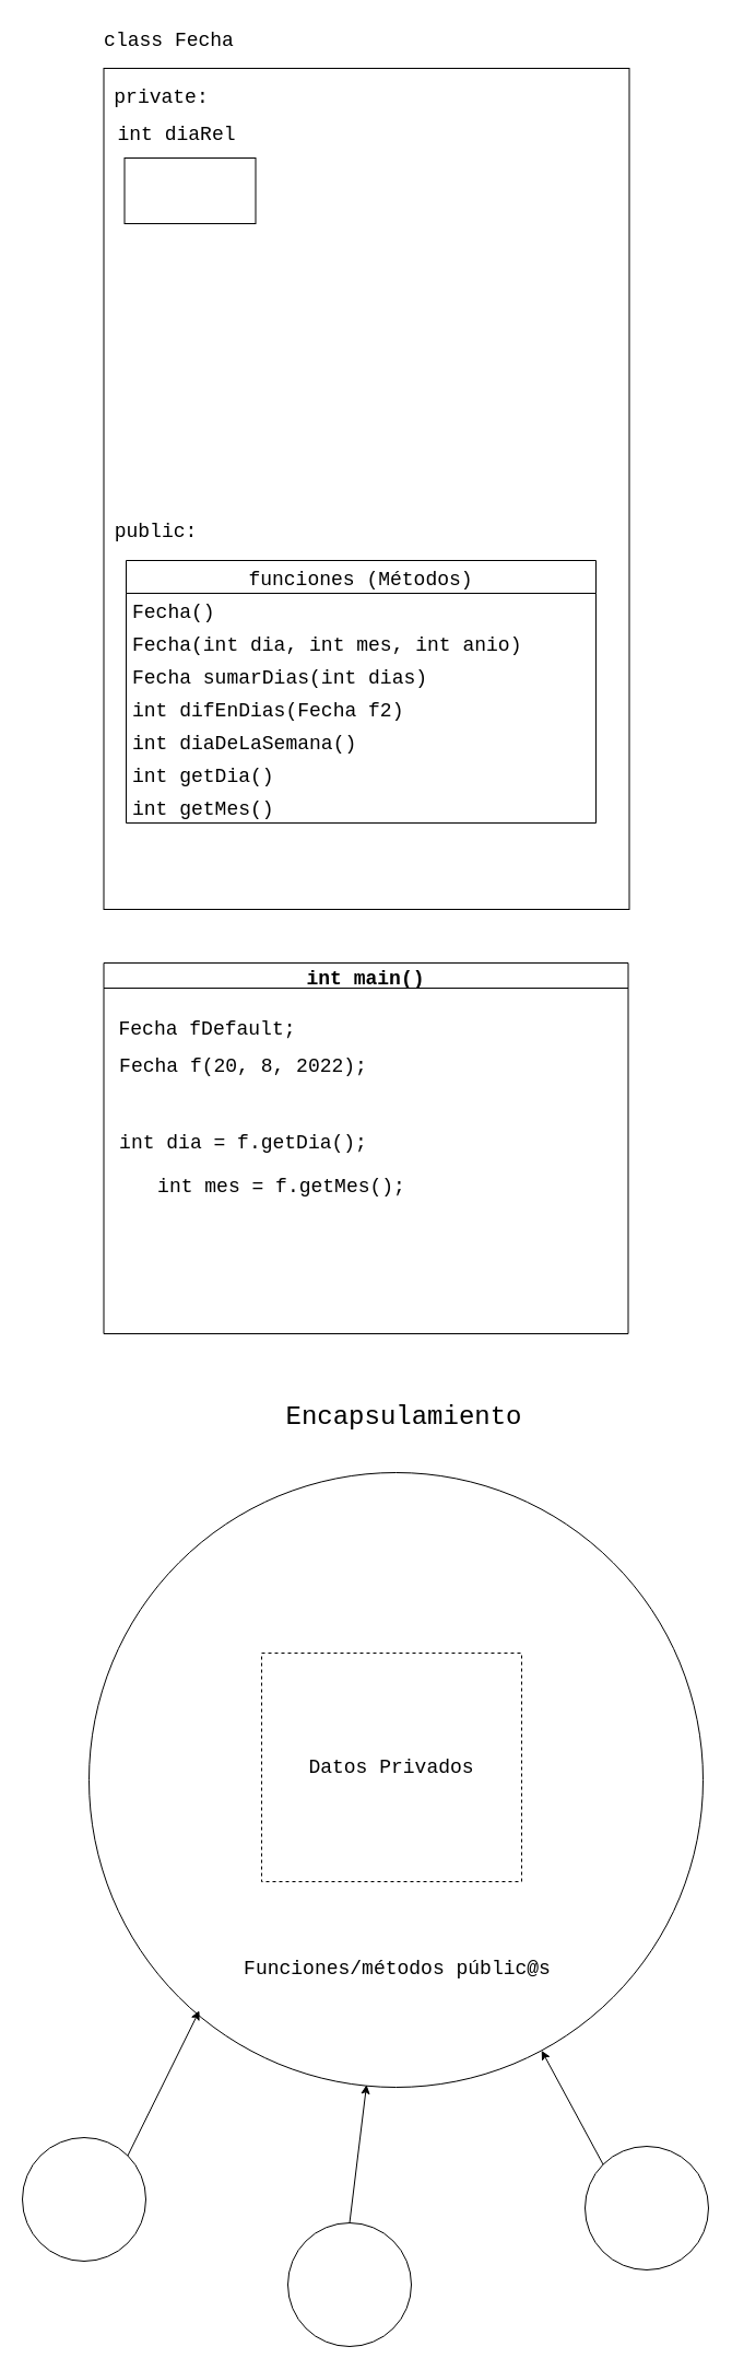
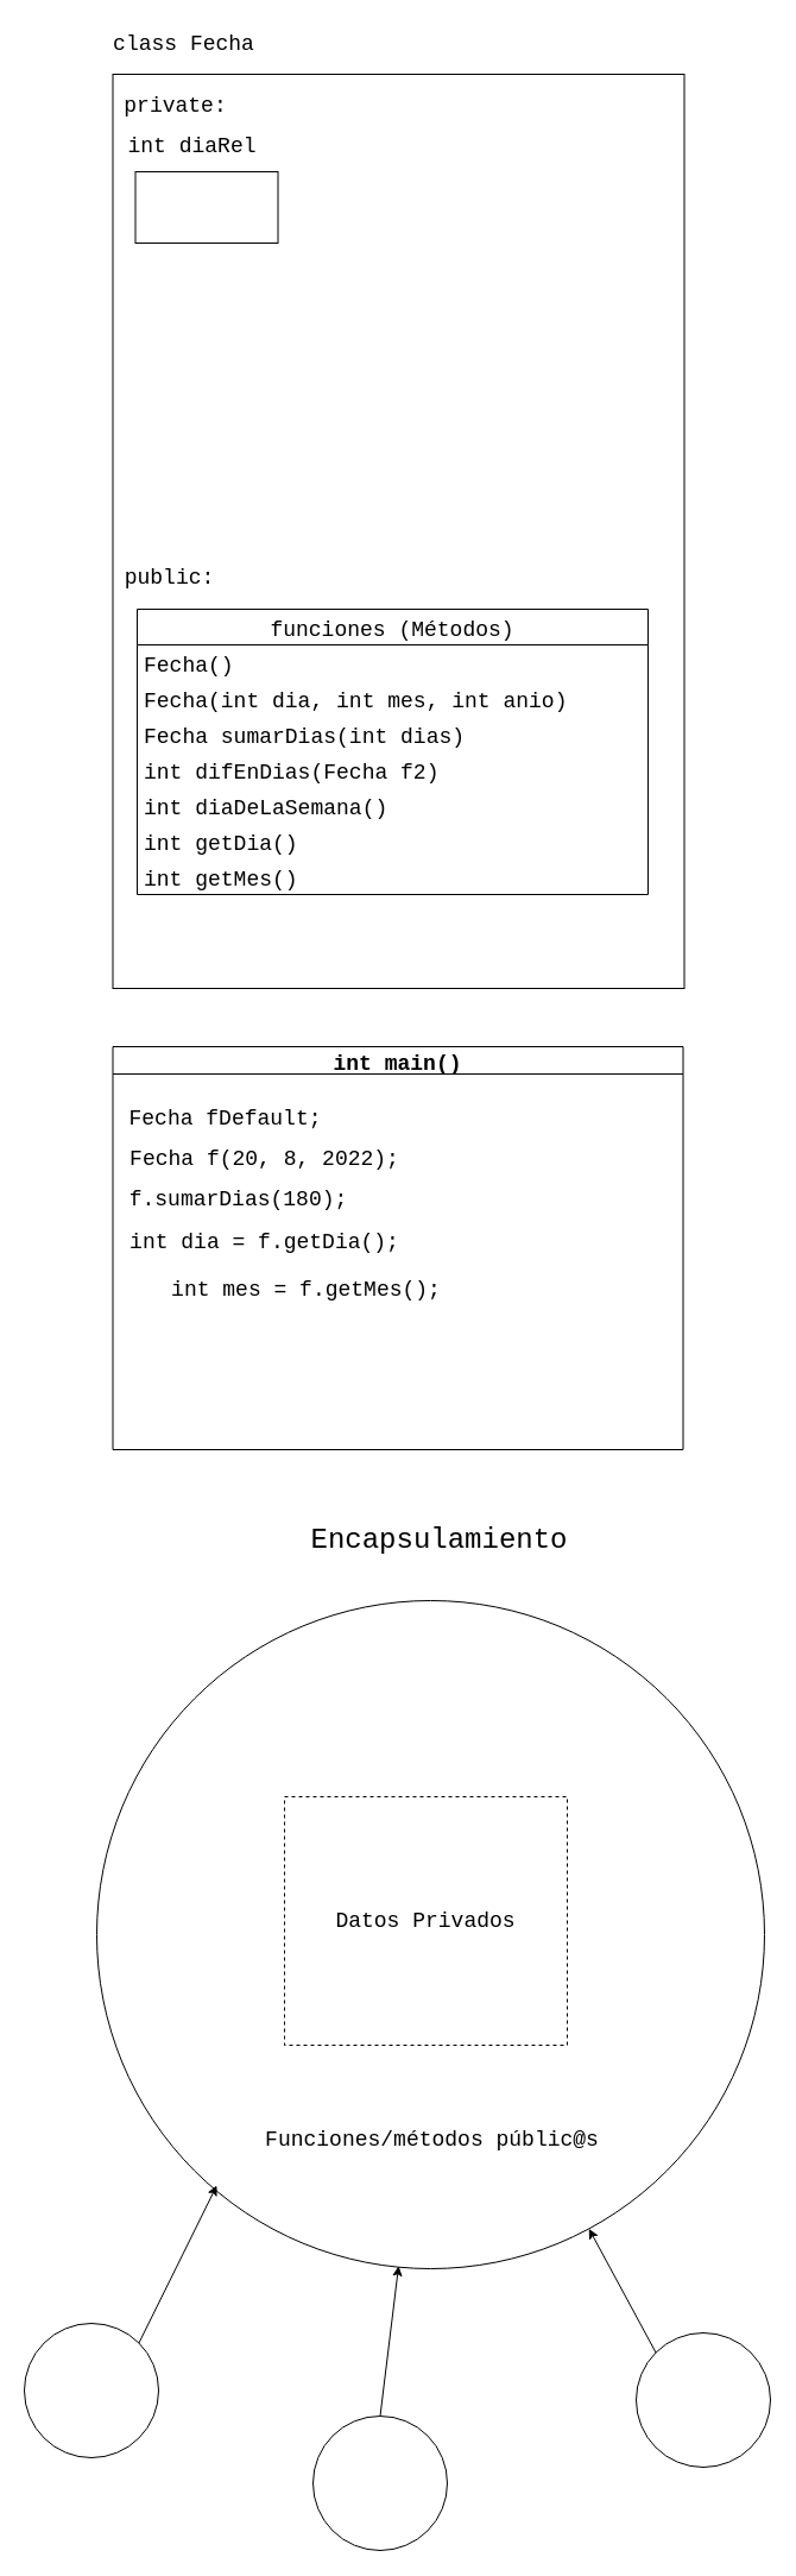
  <mxCell id="0" />
  <mxCell id="1" parent="0" />
  <mxCell id="2" value="" style="rounded=0;whiteSpace=wrap;html=1;" vertex="1" parent="1"><mxGeometry x="94.5" y="62" width="481" height="769" as="geometry" /></mxCell>
  <mxCell id="3" value="" style="rounded=0;whiteSpace=wrap;html=1;" vertex="1" parent="1"><mxGeometry x="113.5" y="144" width="120" height="60" as="geometry" /></mxCell>
  <mxCell id="4" value="int diaRel" style="text;html=1;align=center;verticalAlign=middle;resizable=0;points=[];autosize=1;strokeColor=none;fillColor=none;fontFamily=Courier New;fontSize=18;" vertex="1" parent="1"><mxGeometry x="97.5" y="106" width="126" height="34" as="geometry" /></mxCell>
  <mxCell id="5" value="class Fecha" style="text;html=1;align=center;verticalAlign=middle;resizable=0;points=[];autosize=1;strokeColor=none;fillColor=none;fontSize=18;fontFamily=Courier New;" vertex="1" parent="1"><mxGeometry x="85" y="20" width="137" height="34" as="geometry" /></mxCell>
  <mxCell id="6" value="funciones (Métodos)" style="swimlane;fontStyle=0;childLayout=stackLayout;horizontal=1;startSize=30;horizontalStack=0;resizeParent=1;resizeParentMax=0;resizeLast=0;collapsible=1;marginBottom=0;fontFamily=Courier New;fontSize=18;" vertex="1" parent="1"><mxGeometry x="115" y="512" width="430" height="240" as="geometry" /></mxCell>
  <mxCell id="7" value="Fecha()" style="text;strokeColor=none;fillColor=none;align=left;verticalAlign=middle;spacingLeft=4;spacingRight=4;overflow=hidden;points=[[0,0.5],[1,0.5]];portConstraint=eastwest;rotatable=0;fontFamily=Courier New;fontSize=18;" vertex="1" parent="6"><mxGeometry y="30" width="430" height="30" as="geometry" /></mxCell>
  <mxCell id="8" value="Fecha(int dia, int mes, int anio)" style="text;strokeColor=none;fillColor=none;align=left;verticalAlign=middle;spacingLeft=4;spacingRight=4;overflow=hidden;points=[[0,0.5],[1,0.5]];portConstraint=eastwest;rotatable=0;fontFamily=Courier New;fontSize=18;" vertex="1" parent="6"><mxGeometry y="60" width="430" height="30" as="geometry" /></mxCell>
  <mxCell id="9" value="Fecha sumarDias(int dias)" style="text;strokeColor=none;fillColor=none;align=left;verticalAlign=middle;spacingLeft=4;spacingRight=4;overflow=hidden;points=[[0,0.5],[1,0.5]];portConstraint=eastwest;rotatable=0;fontFamily=Courier New;fontSize=18;" vertex="1" parent="6"><mxGeometry y="90" width="430" height="30" as="geometry" /></mxCell>
  <mxCell id="10" value="int difEnDias(Fecha f2)" style="text;strokeColor=none;fillColor=none;align=left;verticalAlign=middle;spacingLeft=4;spacingRight=4;overflow=hidden;points=[[0,0.5],[1,0.5]];portConstraint=eastwest;rotatable=0;fontFamily=Courier New;fontSize=18;" vertex="1" parent="6"><mxGeometry y="120" width="430" height="30" as="geometry" /></mxCell>
  <mxCell id="11" value="int diaDeLaSemana()" style="text;strokeColor=none;fillColor=none;align=left;verticalAlign=middle;spacingLeft=4;spacingRight=4;overflow=hidden;points=[[0,0.5],[1,0.5]];portConstraint=eastwest;rotatable=0;fontFamily=Courier New;fontSize=18;" vertex="1" parent="6"><mxGeometry y="150" width="430" height="30" as="geometry" /></mxCell>
  <mxCell id="12" value="int getDia()" style="text;strokeColor=none;fillColor=none;align=left;verticalAlign=middle;spacingLeft=4;spacingRight=4;overflow=hidden;points=[[0,0.5],[1,0.5]];portConstraint=eastwest;rotatable=0;fontFamily=Courier New;fontSize=18;" vertex="1" parent="6"><mxGeometry y="180" width="430" height="30" as="geometry" /></mxCell>
  <mxCell id="13" value="int getMes()" style="text;strokeColor=none;fillColor=none;align=left;verticalAlign=middle;spacingLeft=4;spacingRight=4;overflow=hidden;points=[[0,0.5],[1,0.5]];portConstraint=eastwest;rotatable=0;fontFamily=Courier New;fontSize=18;" vertex="1" parent="6"><mxGeometry y="210" width="430" height="30" as="geometry" /></mxCell>
  <mxCell id="14" value="int main()" style="swimlane;fontFamily=Courier New;fontSize=18;" vertex="1" parent="1"><mxGeometry x="94.5" y="880" width="480" height="339" as="geometry" /></mxCell>
  <mxCell id="15" value="Fecha f(20, 8, 2022);" style="text;html=1;align=center;verticalAlign=middle;resizable=0;points=[];autosize=1;strokeColor=none;fillColor=none;fontSize=18;fontFamily=Courier New;" vertex="1" parent="14"><mxGeometry x="4.5" y="78" width="245" height="34" as="geometry" /></mxCell>
+ <mxCell id="16" value="f.sumarDias(180);" style="text;html=1;align=center;verticalAlign=middle;resizable=0;points=[];autosize=1;strokeColor=none;fillColor=none;fontSize=18;fontFamily=Courier New;" vertex="1" parent="14"><mxGeometry x="4.5" y="112" width="202" height="34" as="geometry" /></mxCell>
  <mxCell id="17" value="int dia = f.getDia();" style="text;html=1;align=center;verticalAlign=middle;resizable=0;points=[];autosize=1;strokeColor=none;fillColor=none;fontSize=18;fontFamily=Courier New;" vertex="1" parent="14"><mxGeometry x="4.5" y="148" width="245" height="34" as="geometry" /></mxCell>
  <mxCell id="18" value="int mes = f.getMes();" style="text;html=1;align=center;verticalAlign=middle;resizable=0;points=[];autosize=1;strokeColor=none;fillColor=none;fontSize=18;fontFamily=Courier New;" vertex="1" parent="14"><mxGeometry x="39.5" y="188" width="245" height="34" as="geometry" /></mxCell>
  <mxCell id="19" value="Fecha fDefault;" style="text;html=1;align=center;verticalAlign=middle;resizable=0;points=[];autosize=1;strokeColor=none;fillColor=none;fontSize=18;fontFamily=Courier New;" vertex="1" parent="14"><mxGeometry x="4.5" y="44" width="180" height="34" as="geometry" /></mxCell>
  <mxCell id="20" value="private:" style="text;html=1;align=center;verticalAlign=middle;resizable=0;points=[];autosize=1;strokeColor=none;fillColor=none;fontSize=18;fontFamily=Courier New;" vertex="1" parent="1"><mxGeometry x="94.5" y="72" width="104" height="34" as="geometry" /></mxCell>
  <mxCell id="21" value="public:" style="text;html=1;align=center;verticalAlign=middle;resizable=0;points=[];autosize=1;strokeColor=none;fillColor=none;fontSize=18;fontFamily=Courier New;" vertex="1" parent="1"><mxGeometry x="94.5" y="469" width="94" height="34" as="geometry" /></mxCell>
  <mxCell id="22" value="" style="ellipse;whiteSpace=wrap;html=1;aspect=fixed;fontFamily=Courier New;fontSize=18;" vertex="1" parent="1"><mxGeometry x="81" y="1346" width="562" height="562" as="geometry" /></mxCell>
  <mxCell id="23" value="Datos Privados" style="rounded=0;whiteSpace=wrap;html=1;fontFamily=Courier New;fontSize=18;dashed=1;" vertex="1" parent="1"><mxGeometry x="239" y="1511" width="238" height="209" as="geometry" /></mxCell>
  <mxCell id="24" value="Funciones/métodos públic@s" style="text;html=1;align=center;verticalAlign=middle;resizable=0;points=[];autosize=1;strokeColor=none;fillColor=none;fontSize=18;fontFamily=Courier New;" vertex="1" parent="1"><mxGeometry x="213" y="1783" width="299" height="34" as="geometry" /></mxCell>
  <mxCell id="25" style="rounded=0;orthogonalLoop=1;jettySize=auto;html=1;exitX=1;exitY=0;exitDx=0;exitDy=0;fontFamily=Courier New;fontSize=18;" edge="1" parent="1" source="26"><mxGeometry relative="1" as="geometry"><mxPoint x="182" y="1838" as="targetPoint" /></mxGeometry></mxCell>
  <mxCell id="26" value="" style="ellipse;whiteSpace=wrap;html=1;aspect=fixed;fontFamily=Courier New;fontSize=18;" vertex="1" parent="1"><mxGeometry x="20" y="1954" width="113" height="113" as="geometry" /></mxCell>
  <mxCell id="27" style="edgeStyle=none;rounded=0;orthogonalLoop=1;jettySize=auto;html=1;exitX=0.5;exitY=0;exitDx=0;exitDy=0;fontFamily=Courier New;fontSize=18;entryX=0.452;entryY=0.996;entryDx=0;entryDy=0;entryPerimeter=0;" edge="1" parent="1" source="28" target="22"><mxGeometry relative="1" as="geometry" /></mxCell>
  <mxCell id="28" value="" style="ellipse;whiteSpace=wrap;html=1;aspect=fixed;fontFamily=Courier New;fontSize=18;" vertex="1" parent="1"><mxGeometry x="263" y="2032" width="113" height="113" as="geometry" /></mxCell>
  <mxCell id="29" style="edgeStyle=none;rounded=0;orthogonalLoop=1;jettySize=auto;html=1;exitX=0;exitY=0;exitDx=0;exitDy=0;fontFamily=Courier New;fontSize=18;" edge="1" parent="1" source="30" target="22"><mxGeometry relative="1" as="geometry" /></mxCell>
  <mxCell id="30" value="" style="ellipse;whiteSpace=wrap;html=1;aspect=fixed;fontFamily=Courier New;fontSize=18;" vertex="1" parent="1"><mxGeometry x="535" y="1962" width="113" height="113" as="geometry" /></mxCell>
  <mxCell id="31" value="Encapsulamiento" style="text;html=1;align=center;verticalAlign=middle;resizable=0;points=[];autosize=1;strokeColor=none;fillColor=none;fontSize=24;fontFamily=Courier New;" vertex="1" parent="1"><mxGeometry x="252" y="1275" width="234" height="41" as="geometry" /></mxCell>
